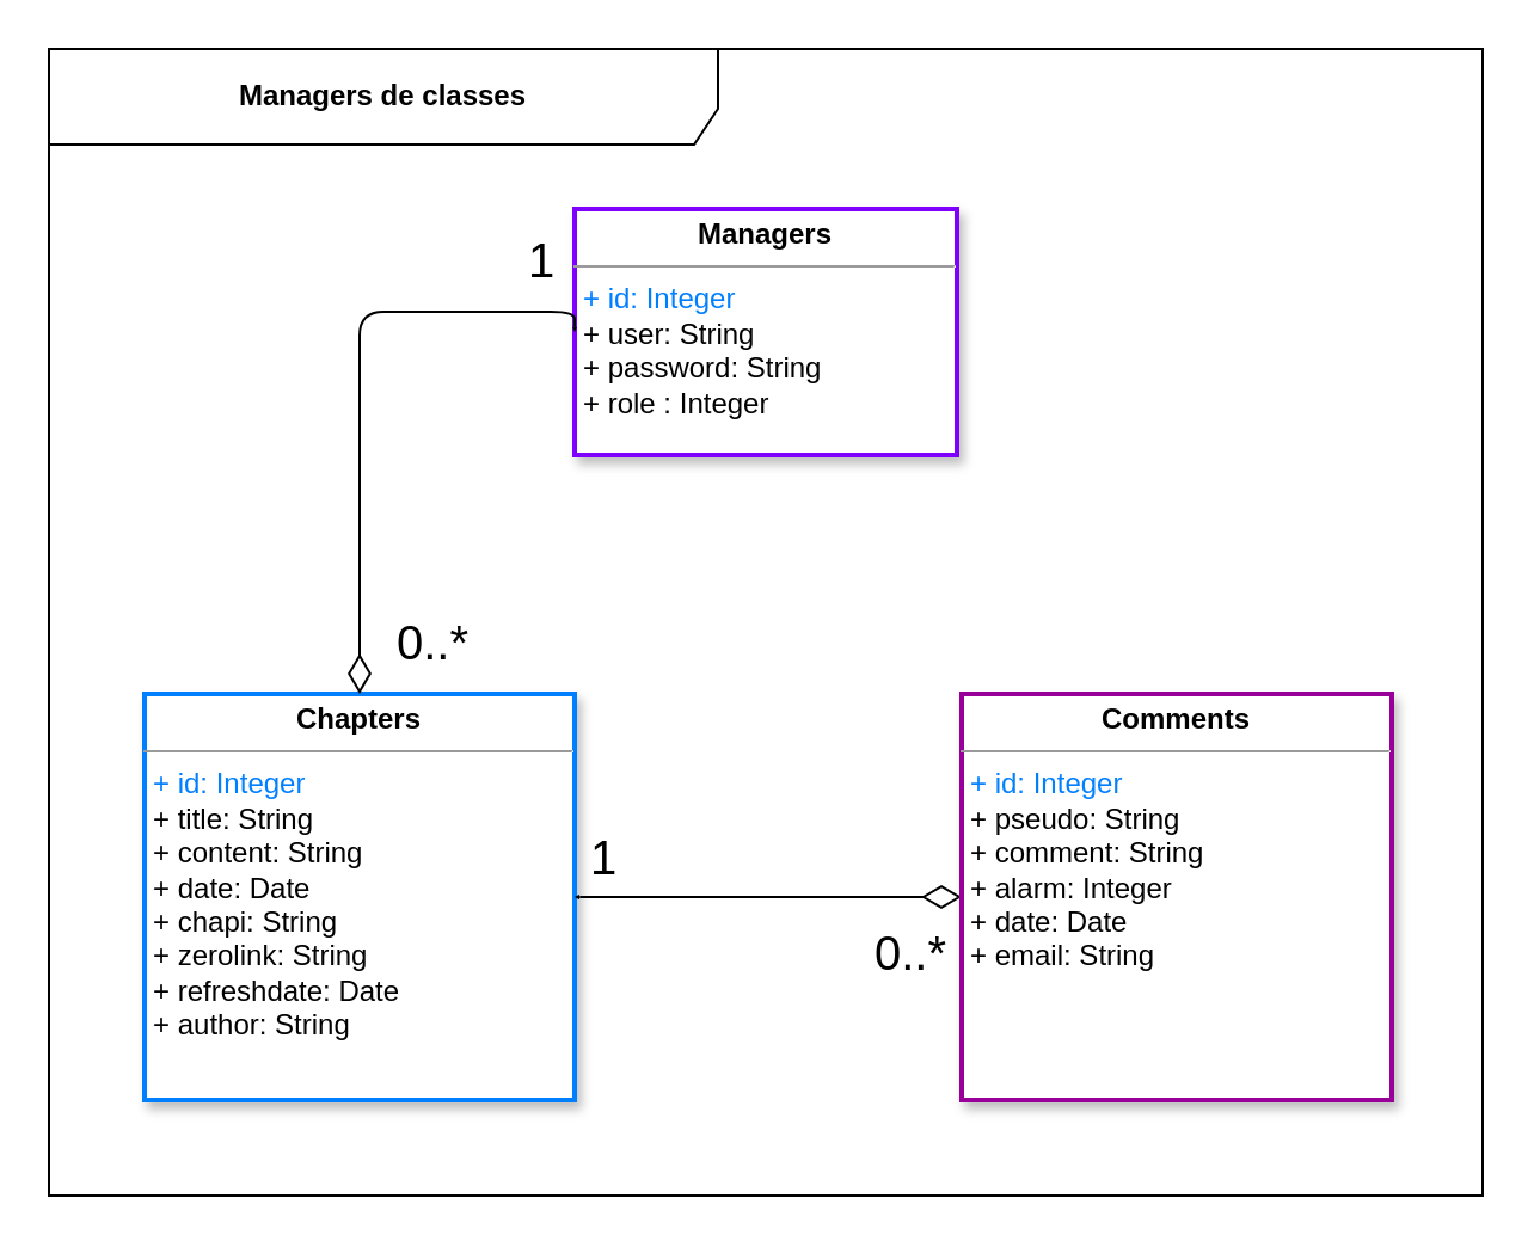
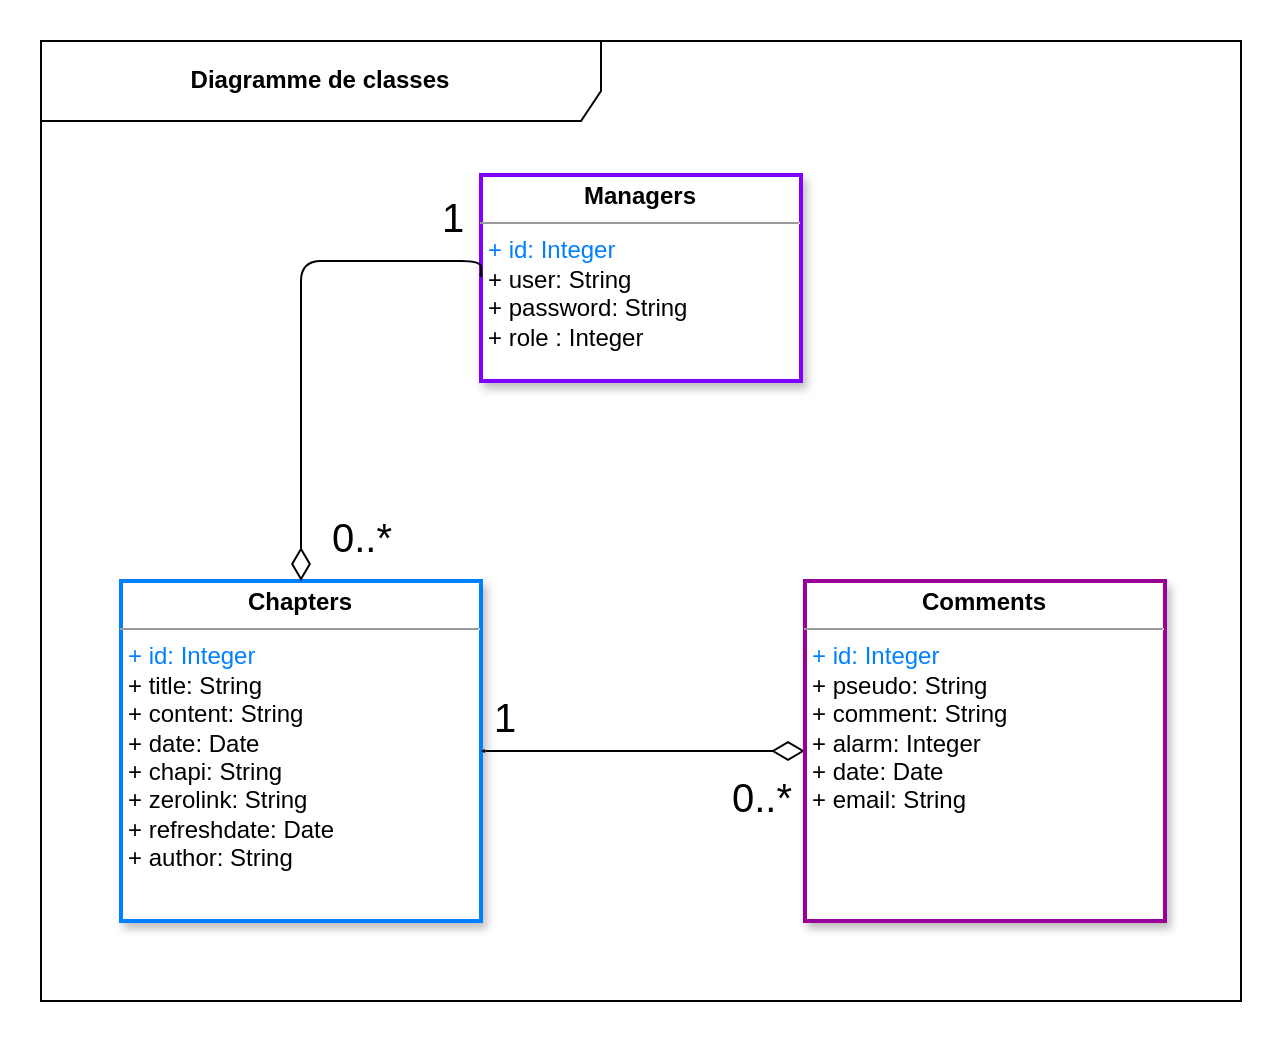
  <mxCell id="0" />
  <mxCell id="1" parent="0" />
- <mxCell id="2" value="&lt;b&gt;Managers de classes&lt;/b&gt;" style="shape=umlFrame;whiteSpace=wrap;html=1;width=280;height=40;fillColor=#FFFFFF;swimlaneFillColor=#ffffff;" vertex="1" parent="1"><mxGeometry x="20" y="20" width="600" height="480" as="geometry" /></mxCell>
+ <mxCell id="2" value="&lt;b&gt;Diagramme de classes&lt;/b&gt;" style="shape=umlFrame;whiteSpace=wrap;html=1;width=280;height=40;fillColor=#FFFFFF;swimlaneFillColor=#ffffff;" vertex="1" parent="1"><mxGeometry x="20" y="20" width="600" height="480" as="geometry" /></mxCell>
  <mxCell id="3" value="&lt;p style=&quot;margin: 0px ; margin-top: 4px ; text-align: center&quot;&gt;&lt;b&gt;Chapters&lt;/b&gt;&lt;/p&gt;&lt;hr size=&quot;1&quot;&gt;&lt;p style=&quot;margin: 0px ; margin-left: 4px&quot;&gt;&lt;font color=&quot;#007fff&quot;&gt;+ id: Integer&lt;/font&gt;&lt;br&gt;&lt;/p&gt;&lt;p style=&quot;margin: 0px ; margin-left: 4px&quot;&gt;&lt;span&gt;+ title: String&lt;/span&gt;&lt;/p&gt;&lt;p style=&quot;margin: 0px ; margin-left: 4px&quot;&gt;&lt;span&gt;+ content: String&lt;/span&gt;&lt;/p&gt;&lt;p style=&quot;margin: 0px ; margin-left: 4px&quot;&gt;+ date: Date&lt;span&gt;&lt;br&gt;&lt;/span&gt;&lt;/p&gt;&lt;p style=&quot;margin: 0px ; margin-left: 4px&quot;&gt;+ chapi: String&lt;/p&gt;&lt;p style=&quot;margin: 0px ; margin-left: 4px&quot;&gt;+ zerolink: String&lt;/p&gt;&lt;p style=&quot;margin: 0px ; margin-left: 4px&quot;&gt;+ refreshdate: Date&lt;/p&gt;&lt;p style=&quot;margin: 0px ; margin-left: 4px&quot;&gt;+ author: String&amp;nbsp;&lt;/p&gt;&lt;p style=&quot;margin: 0px ; margin-left: 4px&quot;&gt;&lt;br&gt;&lt;/p&gt;&lt;p style=&quot;margin: 0px ; margin-left: 4px&quot;&gt;&lt;span&gt;&amp;nbsp;&lt;/span&gt;&lt;/p&gt;&lt;p style=&quot;margin: 0px ; margin-left: 4px&quot;&gt;&lt;font color=&quot;#007FFF&quot;&gt;&lt;br&gt;&lt;/font&gt;&lt;/p&gt;" style="verticalAlign=top;align=left;overflow=fill;fontSize=12;fontFamily=Helvetica;html=1;fillColor=#FFFFFF;strokeWidth=2;shadow=1;strokeColor=#007FFF;" vertex="1" parent="1"><mxGeometry x="60" y="290" width="180" height="170" as="geometry" /></mxCell>
  <mxCell id="4" value="&lt;p style=&quot;margin: 0px ; margin-top: 4px ; text-align: center&quot;&gt;&lt;b&gt;Managers&lt;/b&gt;&lt;/p&gt;&lt;hr size=&quot;1&quot;&gt;&lt;p style=&quot;margin: 0px ; margin-left: 4px&quot;&gt;&lt;font color=&quot;#007fff&quot;&gt;+ id: Integer&lt;/font&gt;&lt;br&gt;&lt;/p&gt;&lt;p style=&quot;margin: 0px ; margin-left: 4px&quot;&gt;&lt;span&gt;+ user: String&lt;/span&gt;&lt;/p&gt;&lt;p style=&quot;margin: 0px 0px 0px 4px&quot;&gt;+ password: String&lt;br&gt;&lt;/p&gt;&lt;p style=&quot;margin: 0px 0px 0px 4px&quot;&gt;+ role : Integer&lt;/p&gt;&lt;p style=&quot;margin: 0px 0px 0px 4px&quot;&gt;&lt;br&gt;&lt;/p&gt;&amp;nbsp;" style="verticalAlign=top;align=left;overflow=fill;fontSize=12;fontFamily=Helvetica;html=1;gradientDirection=north;strokeWidth=2;rounded=0;strokeColor=#7F00FF;shadow=1;" vertex="1" parent="1"><mxGeometry x="240" y="87" width="160" height="103" as="geometry" /></mxCell>
  <mxCell id="5" value="1" style="text;strokeColor=none;fillColor=none;align=left;verticalAlign=top;spacingLeft=4;spacingRight=4;overflow=hidden;rotatable=0;points=[[0,0.5],[1,0.5]];portConstraint=eastwest;fontSize=20;" vertex="1" parent="1"><mxGeometry x="241" y="340" width="40" height="30" as="geometry" /></mxCell>
  <mxCell id="6" value="1" style="text;strokeColor=none;fillColor=none;align=left;verticalAlign=top;spacingLeft=4;spacingRight=4;overflow=hidden;rotatable=0;points=[[0,0.5],[1,0.5]];portConstraint=eastwest;fontSize=20;" vertex="1" parent="1"><mxGeometry x="215" y="90" width="20" height="30" as="geometry" /></mxCell>
  <mxCell id="7" value="0..*" style="text;strokeColor=none;fillColor=none;align=left;verticalAlign=top;spacingLeft=4;spacingRight=4;overflow=hidden;rotatable=0;points=[[0,0.5],[1,0.5]];portConstraint=eastwest;fontSize=20;" vertex="1" parent="1"><mxGeometry x="160" y="250" width="40" height="30" as="geometry" /></mxCell>
  <mxCell id="8" value="" style="endArrow=open;html=1;endSize=0;startArrow=diamondThin;startSize=14;startFill=0;edgeStyle=orthogonalEdgeStyle;align=left;verticalAlign=bottom;exitX=0;exitY=0.5;exitDx=0;exitDy=0;" edge="1" parent="1" source="10" target="3"><mxGeometry x="-1" y="3" relative="1" as="geometry"><mxPoint x="280" y="372" as="sourcePoint" /><mxPoint x="610" y="257.5" as="targetPoint" /><Array as="points" /></mxGeometry></mxCell>
  <mxCell id="9" value="" style="endArrow=open;html=1;endSize=0;startArrow=diamondThin;startSize=14;startFill=0;edgeStyle=orthogonalEdgeStyle;align=left;verticalAlign=bottom;entryX=0;entryY=0.5;entryDx=0;entryDy=0;exitX=0.5;exitY=0;exitDx=0;exitDy=0;" edge="1" parent="1" source="3" target="4"><mxGeometry x="-1" y="3" relative="1" as="geometry"><mxPoint x="62" y="178" as="sourcePoint" /><mxPoint x="88.9" y="129" as="targetPoint" /><Array as="points"><mxPoint x="150" y="130" /></Array></mxGeometry></mxCell>
  <mxCell id="10" value="&lt;p style=&quot;margin: 0px ; margin-top: 4px ; text-align: center&quot;&gt;&lt;b&gt;Comments&lt;/b&gt;&lt;/p&gt;&lt;hr size=&quot;1&quot;&gt;&lt;p style=&quot;margin: 0px ; margin-left: 4px&quot;&gt;&lt;font color=&quot;#007fff&quot;&gt;+ id: Integer&lt;/font&gt;&lt;br&gt;&lt;/p&gt;&lt;p style=&quot;margin: 0px ; margin-left: 4px&quot;&gt;&lt;span&gt;+ pseudo: String&lt;/span&gt;&lt;/p&gt;&lt;p style=&quot;margin: 0px ; margin-left: 4px&quot;&gt;&lt;span&gt;+ comment: String&lt;/span&gt;&lt;/p&gt;&lt;p style=&quot;margin: 0px ; margin-left: 4px&quot;&gt;+ alarm: Integer&lt;span&gt;&lt;br&gt;&lt;/span&gt;&lt;/p&gt;&lt;p style=&quot;margin: 0px ; margin-left: 4px&quot;&gt;+ date: Date&lt;/p&gt;&lt;p style=&quot;margin: 0px ; margin-left: 4px&quot;&gt;+ email: String&lt;/p&gt;&lt;p style=&quot;margin: 0px ; margin-left: 4px&quot;&gt;&lt;br&gt;&lt;/p&gt;&lt;p style=&quot;margin: 0px ; margin-left: 4px&quot;&gt;&lt;span&gt;&amp;nbsp;&lt;/span&gt;&lt;/p&gt;&lt;p style=&quot;margin: 0px ; margin-left: 4px&quot;&gt;&lt;font color=&quot;#007FFF&quot;&gt;&lt;br&gt;&lt;/font&gt;&lt;/p&gt;" style="verticalAlign=top;align=left;overflow=fill;fontSize=12;fontFamily=Helvetica;html=1;fillColor=#FFFFFF;strokeWidth=2;shadow=1;strokeColor=#990099;" vertex="1" parent="1"><mxGeometry x="402" y="290" width="180" height="170" as="geometry" /></mxCell>
  <mxCell id="11" value="0..*" style="text;strokeColor=none;fillColor=none;align=left;verticalAlign=top;spacingLeft=4;spacingRight=4;overflow=hidden;rotatable=0;points=[[0,0.5],[1,0.5]];portConstraint=eastwest;fontSize=20;" vertex="1" parent="1"><mxGeometry x="360" y="380" width="40" height="30" as="geometry" /></mxCell>
